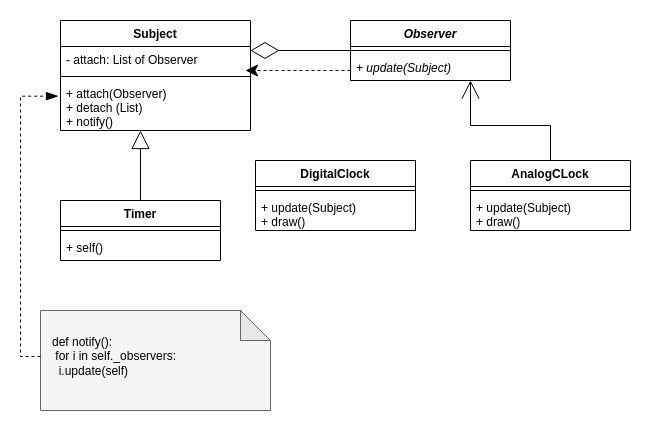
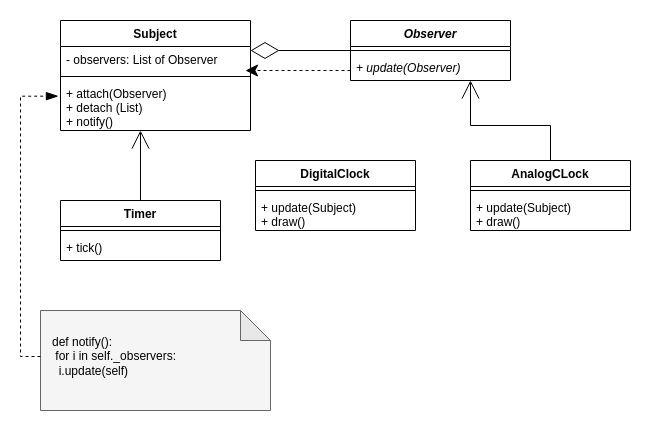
  <mxCell id="0" />
  <mxCell id="1" parent="0" />
  <mxCell id="2" value="Subject" style="swimlane;fontStyle=1;align=center;verticalAlign=top;childLayout=stackLayout;horizontal=1;startSize=26;horizontalStack=0;resizeParent=1;resizeParentMax=0;resizeLast=0;collapsible=1;marginBottom=0;" parent="1" vertex="1"><mxGeometry x="60" y="20" width="190" height="110" as="geometry" /></mxCell>
- <mxCell id="3" value="- attach: List of Observer" style="text;strokeColor=none;fillColor=none;align=left;verticalAlign=top;spacingLeft=4;spacingRight=4;overflow=hidden;rotatable=0;points=[[0,0.5],[1,0.5]];portConstraint=eastwest;" parent="2" vertex="1"><mxGeometry y="26" width="190" height="26" as="geometry" /></mxCell>
+ <mxCell id="3" value="- observers: List of Observer" style="text;strokeColor=none;fillColor=none;align=left;verticalAlign=top;spacingLeft=4;spacingRight=4;overflow=hidden;rotatable=0;points=[[0,0.5],[1,0.5]];portConstraint=eastwest;" parent="2" vertex="1"><mxGeometry y="26" width="190" height="26" as="geometry" /></mxCell>
  <mxCell id="4" value="" style="line;strokeWidth=1;fillColor=none;align=left;verticalAlign=middle;spacingTop=-1;spacingLeft=3;spacingRight=3;rotatable=0;labelPosition=right;points=[];portConstraint=eastwest;strokeColor=inherit;" parent="2" vertex="1"><mxGeometry y="52" width="190" height="8" as="geometry" /></mxCell>
  <mxCell id="5" value="+ attach(Observer)&#10;+ detach (List)&#10;+ notify()" style="text;strokeColor=none;fillColor=none;align=left;verticalAlign=top;spacingLeft=4;spacingRight=4;overflow=hidden;rotatable=0;points=[[0,0.5],[1,0.5]];portConstraint=eastwest;" parent="2" vertex="1"><mxGeometry y="60" width="190" height="50" as="geometry" /></mxCell>
  <mxCell id="6" value="Observer" style="swimlane;fontStyle=3;align=center;verticalAlign=top;childLayout=stackLayout;horizontal=1;startSize=26;horizontalStack=0;resizeParent=1;resizeParentMax=0;resizeLast=0;collapsible=1;marginBottom=0;" parent="1" vertex="1"><mxGeometry x="350" y="20" width="160" height="60" as="geometry" /></mxCell>
  <mxCell id="7" value="" style="line;strokeWidth=1;fillColor=none;align=left;verticalAlign=middle;spacingTop=-1;spacingLeft=3;spacingRight=3;rotatable=0;labelPosition=right;points=[];portConstraint=eastwest;strokeColor=inherit;" parent="6" vertex="1"><mxGeometry y="26" width="160" height="8" as="geometry" /></mxCell>
- <mxCell id="8" value="+ update(Subject)" style="text;strokeColor=none;fillColor=none;align=left;verticalAlign=top;spacingLeft=4;spacingRight=4;overflow=hidden;rotatable=0;points=[[0,0.5],[1,0.5]];portConstraint=eastwest;fontStyle=2" parent="6" vertex="1"><mxGeometry y="34" width="160" height="26" as="geometry" /></mxCell>
- <mxCell id="9" style="edgeStyle=orthogonalEdgeStyle;rounded=0;orthogonalLoop=1;jettySize=auto;html=1;entryX=0.421;entryY=1;entryDx=0;entryDy=0;entryPerimeter=0;endArrow=block;endFill=0;endSize=16;" parent="1" source="10" target="5" edge="1"><mxGeometry relative="1" as="geometry" /></mxCell>
+ <mxCell id="8" value="+ update(Observer)" style="text;strokeColor=none;fillColor=none;align=left;verticalAlign=top;spacingLeft=4;spacingRight=4;overflow=hidden;rotatable=0;points=[[0,0.5],[1,0.5]];portConstraint=eastwest;fontStyle=2" parent="6" vertex="1"><mxGeometry y="34" width="160" height="26" as="geometry" /></mxCell>
+ <mxCell id="9" style="edgeStyle=orthogonalEdgeStyle;rounded=0;orthogonalLoop=1;jettySize=auto;html=1;entryX=0.421;entryY=1;entryDx=0;entryDy=0;entryPerimeter=0;endArrow=open;endFill=0;endSize=16;" parent="1" source="10" target="5" edge="1"><mxGeometry relative="1" as="geometry" /></mxCell>
  <mxCell id="10" value="Timer" style="swimlane;fontStyle=1;align=center;verticalAlign=top;childLayout=stackLayout;horizontal=1;startSize=26;horizontalStack=0;resizeParent=1;resizeParentMax=0;resizeLast=0;collapsible=1;marginBottom=0;" parent="1" vertex="1"><mxGeometry x="60" y="200" width="160" height="60" as="geometry" /></mxCell>
  <mxCell id="11" value="" style="line;strokeWidth=1;fillColor=none;align=left;verticalAlign=middle;spacingTop=-1;spacingLeft=3;spacingRight=3;rotatable=0;labelPosition=right;points=[];portConstraint=eastwest;strokeColor=inherit;" parent="10" vertex="1"><mxGeometry y="26" width="160" height="8" as="geometry" /></mxCell>
- <mxCell id="12" value="+ self()" style="text;strokeColor=none;fillColor=none;align=left;verticalAlign=top;spacingLeft=4;spacingRight=4;overflow=hidden;rotatable=0;points=[[0,0.5],[1,0.5]];portConstraint=eastwest;" parent="10" vertex="1"><mxGeometry y="34" width="160" height="26" as="geometry" /></mxCell>
+ <mxCell id="12" value="+ tick()" style="text;strokeColor=none;fillColor=none;align=left;verticalAlign=top;spacingLeft=4;spacingRight=4;overflow=hidden;rotatable=0;points=[[0,0.5],[1,0.5]];portConstraint=eastwest;" parent="10" vertex="1"><mxGeometry y="34" width="160" height="26" as="geometry" /></mxCell>
  <mxCell id="13" value="DigitalClock" style="swimlane;fontStyle=1;align=center;verticalAlign=top;childLayout=stackLayout;horizontal=1;startSize=26;horizontalStack=0;resizeParent=1;resizeParentMax=0;resizeLast=0;collapsible=1;marginBottom=0;" parent="1" vertex="1"><mxGeometry x="255" y="160" width="160" height="70" as="geometry" /></mxCell>
  <mxCell id="14" value="" style="line;strokeWidth=1;fillColor=none;align=left;verticalAlign=middle;spacingTop=-1;spacingLeft=3;spacingRight=3;rotatable=0;labelPosition=right;points=[];portConstraint=eastwest;strokeColor=inherit;" parent="13" vertex="1"><mxGeometry y="26" width="160" height="8" as="geometry" /></mxCell>
  <mxCell id="15" value="+ update(Subject)&#10;+ draw()" style="text;strokeColor=none;fillColor=none;align=left;verticalAlign=top;spacingLeft=4;spacingRight=4;overflow=hidden;rotatable=0;points=[[0,0.5],[1,0.5]];portConstraint=eastwest;" parent="13" vertex="1"><mxGeometry y="34" width="160" height="36" as="geometry" /></mxCell>
  <mxCell id="16" style="edgeStyle=orthogonalEdgeStyle;rounded=0;orthogonalLoop=1;jettySize=auto;html=1;entryX=0.75;entryY=1;entryDx=0;entryDy=0;entryPerimeter=0;endArrow=open;endFill=0;endSize=16;" parent="1" source="17" target="8" edge="1"><mxGeometry relative="1" as="geometry" /></mxCell>
  <mxCell id="17" value="AnalogCLock" style="swimlane;fontStyle=1;align=center;verticalAlign=top;childLayout=stackLayout;horizontal=1;startSize=26;horizontalStack=0;resizeParent=1;resizeParentMax=0;resizeLast=0;collapsible=1;marginBottom=0;" parent="1" vertex="1"><mxGeometry x="470" y="160" width="160" height="70" as="geometry" /></mxCell>
  <mxCell id="18" value="" style="line;strokeWidth=1;fillColor=none;align=left;verticalAlign=middle;spacingTop=-1;spacingLeft=3;spacingRight=3;rotatable=0;labelPosition=right;points=[];portConstraint=eastwest;strokeColor=inherit;" parent="17" vertex="1"><mxGeometry y="26" width="160" height="8" as="geometry" /></mxCell>
  <mxCell id="19" value="+ update(Subject)&#10;+ draw()" style="text;strokeColor=none;fillColor=none;align=left;verticalAlign=top;spacingLeft=4;spacingRight=4;overflow=hidden;rotatable=0;points=[[0,0.5],[1,0.5]];portConstraint=eastwest;" parent="17" vertex="1"><mxGeometry y="34" width="160" height="36" as="geometry" /></mxCell>
  <mxCell id="20" style="edgeStyle=orthogonalEdgeStyle;rounded=0;orthogonalLoop=1;jettySize=auto;html=1;entryX=1;entryY=0.808;entryDx=0;entryDy=0;entryPerimeter=0;endArrow=diamondThin;endFill=0;startSize=26;endSize=26;" parent="1" edge="1"><mxGeometry relative="1" as="geometry"><mxPoint x="350" y="50.008" as="sourcePoint" /><mxPoint x="250" y="50.008" as="targetPoint" /></mxGeometry></mxCell>
  <mxCell id="21" value="" style="endArrow=classic;html=1;rounded=0;dashed=1;strokeWidth=1;startSize=26;endSize=10;strokeColor=default;" parent="1" edge="1"><mxGeometry width="50" height="50" relative="1" as="geometry"><mxPoint x="350" y="70" as="sourcePoint" /><mxPoint x="245" y="70" as="targetPoint" /><Array as="points" /></mxGeometry></mxCell>
  <mxCell id="22" value="" style="group" parent="1" vertex="1" connectable="0"><mxGeometry x="40" y="310" width="230" height="100" as="geometry" /></mxCell>
  <mxCell id="23" value="" style="shape=note;whiteSpace=wrap;html=1;backgroundOutline=1;darkOpacity=0.05;fillColor=#f5f5f5;fontColor=#333333;strokeColor=#666666;" parent="22" vertex="1"><mxGeometry width="230" height="100" as="geometry" /></mxCell>
  <mxCell id="24" value="def notify():&lt;br&gt;&lt;span style=&quot;white-space: pre;&quot;&gt; &lt;/span&gt;for i in self._observers:&lt;br&gt;&lt;span style=&quot;white-space: pre;&quot;&gt; &lt;/span&gt;&lt;span style=&quot;white-space: pre;&quot;&gt; &lt;/span&gt;i.update(self)" style="text;html=1;strokeColor=none;fillColor=none;align=left;verticalAlign=middle;whiteSpace=wrap;rounded=0;" parent="22" vertex="1"><mxGeometry x="10" y="10" width="180" height="72" as="geometry" /></mxCell>
  <mxCell id="25" style="edgeStyle=orthogonalEdgeStyle;rounded=0;orthogonalLoop=1;jettySize=auto;html=1;entryX=-0.011;entryY=0.313;entryDx=0;entryDy=0;entryPerimeter=0;dashed=1;strokeColor=default;strokeWidth=1;endArrow=blockThin;endFill=1;startSize=26;endSize=10;" parent="1" target="5" edge="1"><mxGeometry relative="1" as="geometry"><mxPoint x="40" y="356" as="sourcePoint" /><Array as="points"><mxPoint x="20" y="356" /><mxPoint x="20" y="96" /></Array></mxGeometry></mxCell>
